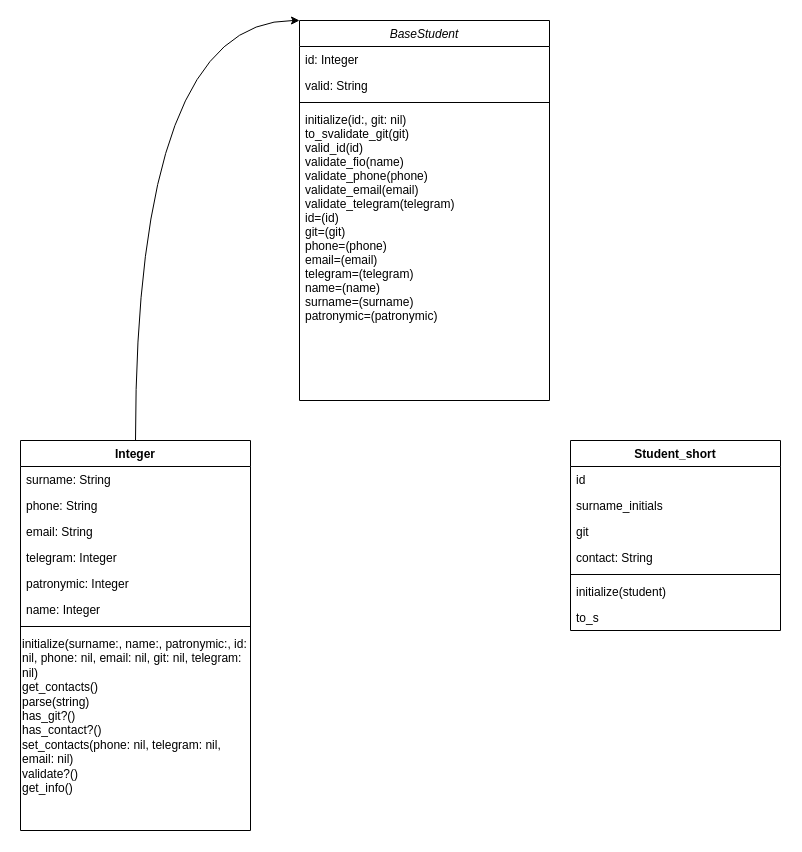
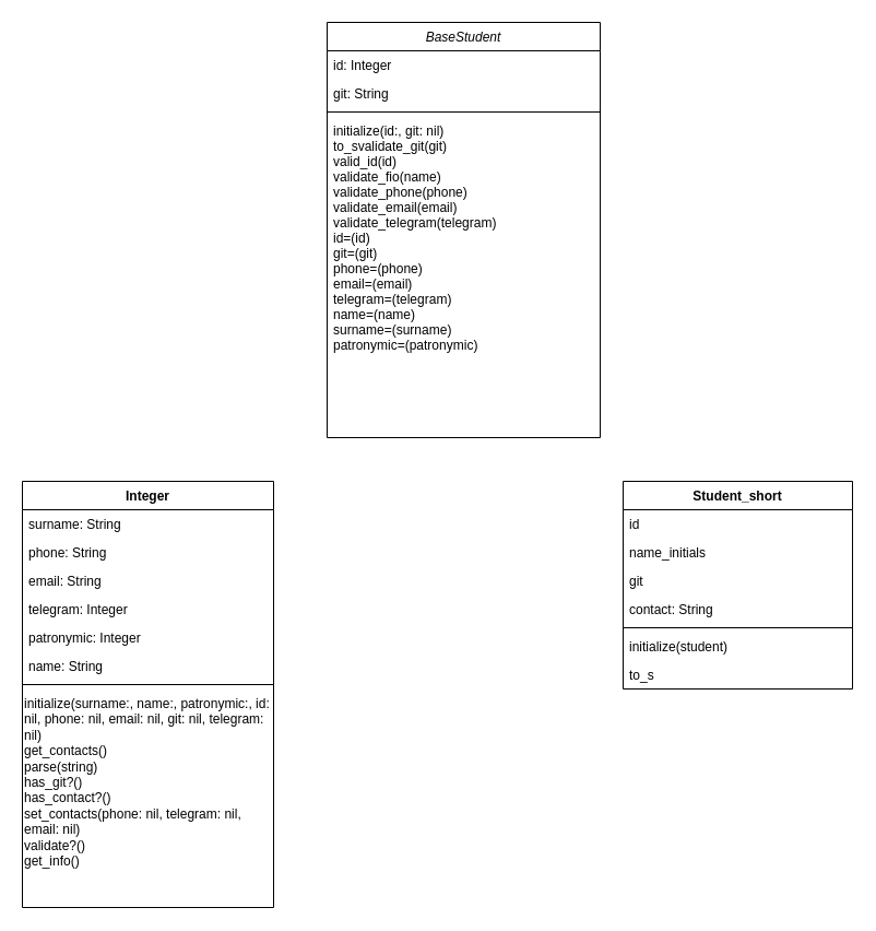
  <mxCell id="0" />
  <mxCell id="1" parent="0" />
- <mxCell id="2" style="edgeStyle=orthogonalEdgeStyle;rounded=0;orthogonalLoop=1;jettySize=auto;html=1;exitX=0;exitY=0;exitDx=0;exitDy=0;entryX=0.5;entryY=0;entryDx=0;entryDy=0;curved=1;startArrow=classic;startFill=1;endArrow=none;endFill=0;" parent="1" source="3" target="8" edge="1"><mxGeometry relative="1" as="geometry"><Array as="points"><mxPoint x="135" y="20" /></Array></mxGeometry></mxCell>
  <mxCell id="3" value="BaseStudent" style="swimlane;fontStyle=2;align=center;verticalAlign=top;childLayout=stackLayout;horizontal=1;startSize=26;horizontalStack=0;resizeParent=1;resizeLast=0;collapsible=1;marginBottom=0;rounded=0;shadow=0;strokeWidth=1;" parent="1" vertex="1"><mxGeometry x="299" y="20" width="250" height="380" as="geometry"><mxRectangle x="230" y="140" width="160" height="26" as="alternateBounds" /></mxGeometry></mxCell>
  <mxCell id="4" value="id: Integer" style="text;align=left;verticalAlign=top;spacingLeft=4;spacingRight=4;overflow=hidden;rotatable=0;points=[[0,0.5],[1,0.5]];portConstraint=eastwest;" parent="3" vertex="1"><mxGeometry y="26" width="250" height="26" as="geometry" /></mxCell>
- <mxCell id="5" value="valid: String" style="text;align=left;verticalAlign=top;spacingLeft=4;spacingRight=4;overflow=hidden;rotatable=0;points=[[0,0.5],[1,0.5]];portConstraint=eastwest;rounded=0;shadow=0;html=0;" parent="3" vertex="1"><mxGeometry y="52" width="250" height="26" as="geometry" /></mxCell>
+ <mxCell id="5" value="git: String" style="text;align=left;verticalAlign=top;spacingLeft=4;spacingRight=4;overflow=hidden;rotatable=0;points=[[0,0.5],[1,0.5]];portConstraint=eastwest;rounded=0;shadow=0;html=0;" parent="3" vertex="1"><mxGeometry y="52" width="250" height="26" as="geometry" /></mxCell>
  <mxCell id="6" value="" style="line;html=1;strokeWidth=1;align=left;verticalAlign=middle;spacingTop=-1;spacingLeft=3;spacingRight=3;rotatable=0;labelPosition=right;points=[];portConstraint=eastwest;" parent="3" vertex="1"><mxGeometry y="78" width="250" height="8" as="geometry" /></mxCell>
  <mxCell id="7" value="initialize(id:, git: nil)&#10;to_svalidate_git(git)&#10;valid_id(id)&#10;validate_fio(name)&#10;validate_phone(phone)&#10;validate_email(email)&#10;validate_telegram(telegram)&#10;id=(id)&#10;git=(git)&#10;phone=(phone)&#10;email=(email)&#10;telegram=(telegram)&#10;name=(name)&#10;surname=(surname)&#10;patronymic=(patronymic)" style="text;align=left;verticalAlign=top;spacingLeft=4;spacingRight=4;overflow=hidden;rotatable=0;points=[[0,0.5],[1,0.5]];portConstraint=eastwest;spacingBottom=0;" parent="3" vertex="1"><mxGeometry y="86" width="250" height="220" as="geometry" /></mxCell>
  <mxCell id="8" value="Integer" style="swimlane;fontStyle=1;align=center;verticalAlign=top;childLayout=stackLayout;horizontal=1;startSize=26;horizontalStack=0;resizeParent=1;resizeParentMax=0;resizeLast=0;collapsible=1;marginBottom=0;whiteSpace=wrap;html=1;" parent="1" vertex="1"><mxGeometry x="20" y="440" width="230" height="390" as="geometry" /></mxCell>
  <mxCell id="9" value="surname: String" style="text;align=left;verticalAlign=top;spacingLeft=4;spacingRight=4;overflow=hidden;rotatable=0;points=[[0,0.5],[1,0.5]];portConstraint=eastwest;rounded=0;shadow=0;html=0;" parent="8" vertex="1"><mxGeometry y="26" width="230" height="26" as="geometry" /></mxCell>
  <mxCell id="10" value="phone: String" style="text;align=left;verticalAlign=top;spacingLeft=4;spacingRight=4;overflow=hidden;rotatable=0;points=[[0,0.5],[1,0.5]];portConstraint=eastwest;rounded=0;shadow=0;html=0;" parent="8" vertex="1"><mxGeometry y="52" width="230" height="26" as="geometry" /></mxCell>
  <mxCell id="11" value="email: String" style="text;align=left;verticalAlign=top;spacingLeft=4;spacingRight=4;overflow=hidden;rotatable=0;points=[[0,0.5],[1,0.5]];portConstraint=eastwest;rounded=0;shadow=0;html=0;" parent="8" vertex="1"><mxGeometry y="78" width="230" height="26" as="geometry" /></mxCell>
  <mxCell id="12" value="telegram: Integer" style="text;align=left;verticalAlign=top;spacingLeft=4;spacingRight=4;overflow=hidden;rotatable=0;points=[[0,0.5],[1,0.5]];portConstraint=eastwest;rounded=0;shadow=0;html=0;" parent="8" vertex="1"><mxGeometry y="104" width="230" height="26" as="geometry" /></mxCell>
  <mxCell id="13" value="patronymic: Integer" style="text;align=left;verticalAlign=top;spacingLeft=4;spacingRight=4;overflow=hidden;rotatable=0;points=[[0,0.5],[1,0.5]];portConstraint=eastwest;rounded=0;shadow=0;html=0;" parent="8" vertex="1"><mxGeometry y="130" width="230" height="26" as="geometry" /></mxCell>
- <mxCell id="14" value="name: Integer" style="text;align=left;verticalAlign=top;spacingLeft=4;spacingRight=4;overflow=hidden;rotatable=0;points=[[0,0.5],[1,0.5]];portConstraint=eastwest;rounded=0;shadow=0;html=0;" parent="8" vertex="1"><mxGeometry y="156" width="230" height="26" as="geometry" /></mxCell>
+ <mxCell id="14" value="name: String" style="text;align=left;verticalAlign=top;spacingLeft=4;spacingRight=4;overflow=hidden;rotatable=0;points=[[0,0.5],[1,0.5]];portConstraint=eastwest;rounded=0;shadow=0;html=0;" parent="8" vertex="1"><mxGeometry y="156" width="230" height="26" as="geometry" /></mxCell>
  <mxCell id="15" value="" style="line;strokeWidth=1;fillColor=none;align=left;verticalAlign=middle;spacingTop=-1;spacingLeft=3;spacingRight=3;rotatable=0;labelPosition=right;points=[];portConstraint=eastwest;strokeColor=inherit;" parent="8" vertex="1"><mxGeometry y="182" width="230" height="8" as="geometry" /></mxCell>
  <mxCell id="16" value="initialize(surname:, name:, patronymic:, id: nil, phone: nil, email: nil, git: nil, telegram: nil) &#10;get_contacts() &#10;parse(string) &#10;has_git?() &#10;has_contact?() &#10;set_contacts(phone: nil, telegram: nil, email: nil) &#10;validate?() &#10;get_info()" style="text;whiteSpace=wrap;html=1;" vertex="1" parent="8"><mxGeometry y="190" width="230" height="200" as="geometry" /></mxCell>
  <mxCell id="17" value="Student_short" style="swimlane;fontStyle=1;align=center;verticalAlign=top;childLayout=stackLayout;horizontal=1;startSize=26;horizontalStack=0;resizeParent=1;resizeParentMax=0;resizeLast=0;collapsible=1;marginBottom=0;whiteSpace=wrap;html=1;" parent="1" vertex="1"><mxGeometry x="570" y="440" width="210" height="190" as="geometry" /></mxCell>
  <mxCell id="18" value="id" style="text;strokeColor=none;fillColor=none;align=left;verticalAlign=top;spacingLeft=4;spacingRight=4;overflow=hidden;rotatable=0;points=[[0,0.5],[1,0.5]];portConstraint=eastwest;whiteSpace=wrap;html=1;" parent="17" vertex="1"><mxGeometry y="26" width="210" height="26" as="geometry" /></mxCell>
- <mxCell id="19" value="surname_initials" style="text;strokeColor=none;fillColor=none;align=left;verticalAlign=top;spacingLeft=4;spacingRight=4;overflow=hidden;rotatable=0;points=[[0,0.5],[1,0.5]];portConstraint=eastwest;whiteSpace=wrap;html=1;" parent="17" vertex="1"><mxGeometry y="52" width="210" height="26" as="geometry" /></mxCell>
+ <mxCell id="19" value="name_initials" style="text;strokeColor=none;fillColor=none;align=left;verticalAlign=top;spacingLeft=4;spacingRight=4;overflow=hidden;rotatable=0;points=[[0,0.5],[1,0.5]];portConstraint=eastwest;whiteSpace=wrap;html=1;" parent="17" vertex="1"><mxGeometry y="52" width="210" height="26" as="geometry" /></mxCell>
  <mxCell id="20" value="git" style="text;strokeColor=none;fillColor=none;align=left;verticalAlign=top;spacingLeft=4;spacingRight=4;overflow=hidden;rotatable=0;points=[[0,0.5],[1,0.5]];portConstraint=eastwest;whiteSpace=wrap;html=1;" parent="17" vertex="1"><mxGeometry y="78" width="210" height="26" as="geometry" /></mxCell>
  <mxCell id="21" value="contact: String" style="text;strokeColor=none;fillColor=none;align=left;verticalAlign=top;spacingLeft=4;spacingRight=4;overflow=hidden;rotatable=0;points=[[0,0.5],[1,0.5]];portConstraint=eastwest;whiteSpace=wrap;html=1;" parent="17" vertex="1"><mxGeometry y="104" width="210" height="26" as="geometry" /></mxCell>
  <mxCell id="22" value="" style="line;strokeWidth=1;fillColor=none;align=left;verticalAlign=middle;spacingTop=-1;spacingLeft=3;spacingRight=3;rotatable=0;labelPosition=right;points=[];portConstraint=eastwest;strokeColor=inherit;" parent="17" vertex="1"><mxGeometry y="130" width="210" height="8" as="geometry" /></mxCell>
  <mxCell id="23" value="initialize(student)" style="text;strokeColor=none;fillColor=none;align=left;verticalAlign=top;spacingLeft=4;spacingRight=4;overflow=hidden;rotatable=0;points=[[0,0.5],[1,0.5]];portConstraint=eastwest;whiteSpace=wrap;html=1;" parent="17" vertex="1"><mxGeometry y="138" width="210" height="26" as="geometry" /></mxCell>
  <mxCell id="24" value="to_s" style="text;strokeColor=none;fillColor=none;align=left;verticalAlign=top;spacingLeft=4;spacingRight=4;overflow=hidden;rotatable=0;points=[[0,0.5],[1,0.5]];portConstraint=eastwest;whiteSpace=wrap;html=1;" parent="17" vertex="1"><mxGeometry y="164" width="210" height="26" as="geometry" /></mxCell>
